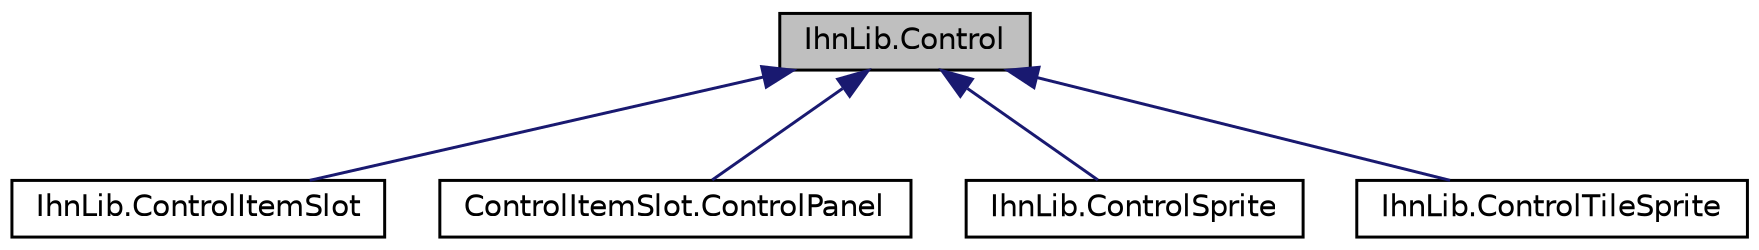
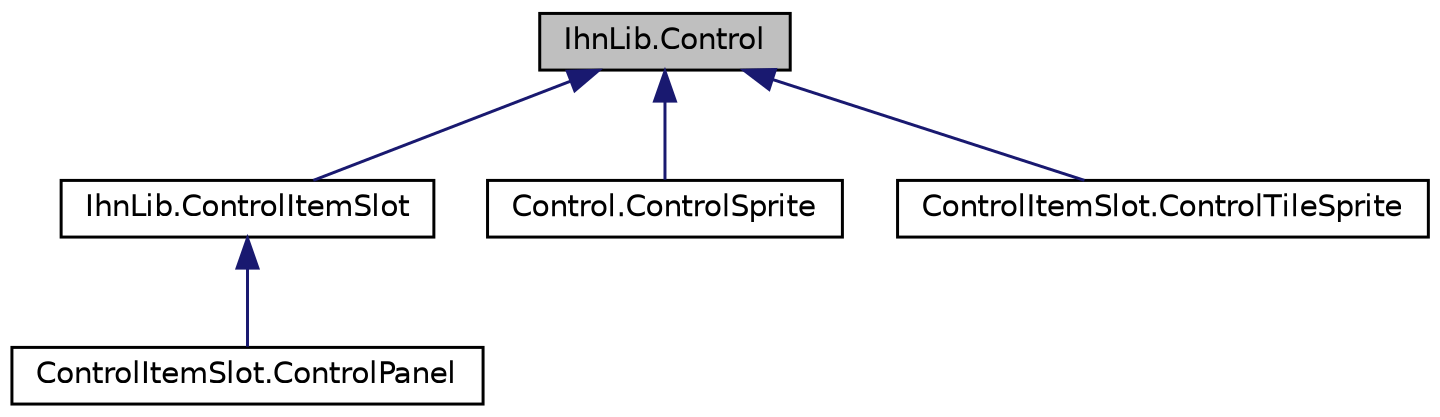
  digraph {
    rankdir=TB
    node [color=black fillcolor=white fontname=Helvetica fontsize=10 shape=record style=filled]
    edge [color=midnightblue dir=back fontname=Helvetica fontsize=10 labelfontname=Helvetica labelfontsize=10 style=solid]
    n1 [fillcolor=grey75 fontcolor=black height=0.2 label="IhnLib.Control" width=0.4]
    n2 [height=0.2 label="IhnLib.ControlItemSlot" width=0.4]
    n3 [height=0.2 label="ControlItemSlot.ControlPanel" width=0.4]
-   n4 [height=0.2 label="IhnLib.ControlSprite" width=0.4]
-   n5 [height=0.2 label="IhnLib.ControlTileSprite" width=0.4]
+   n4 [height=0.2 label="Control.ControlSprite" width=0.4]
+   n5 [height=0.2 label="ControlItemSlot.ControlTileSprite" width=0.4]
    n1 -> n2
-   n1 -> n3
+   n2 -> n3
    n1 -> n4
    n1 -> n5
  }
